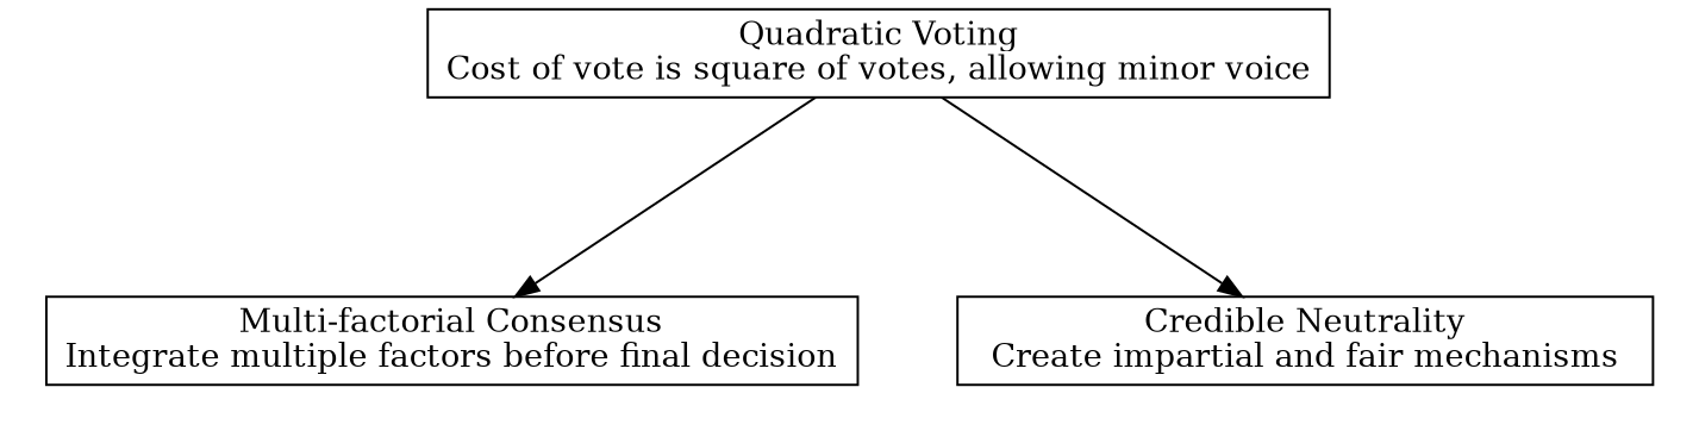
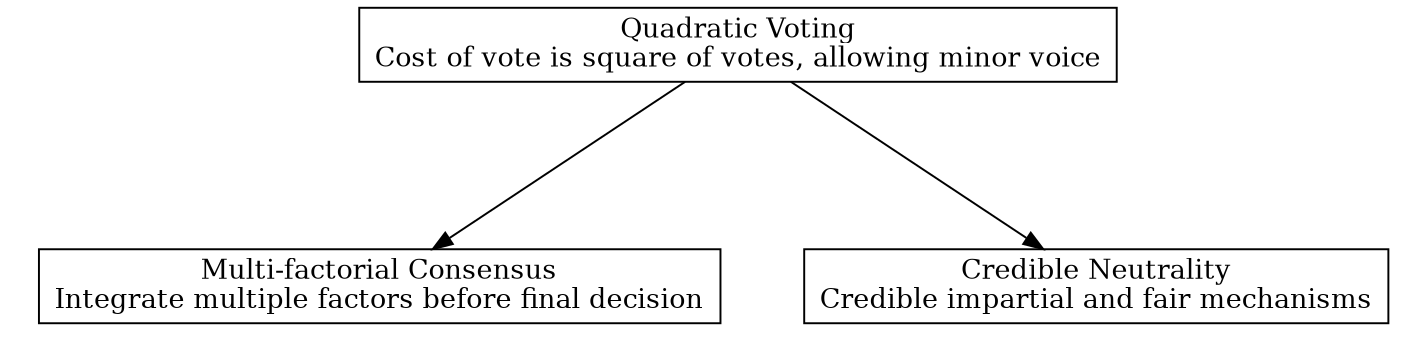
  digraph {
    nodesep=0.6
    rankdir=TB
    ranksep=1.2
    node [shape=box]
-   n1 [label="Credible Neutrality\nCreate impartial and fair mechanisms"]
+   n1 [label="Credible Neutrality\nCredible impartial and fair mechanisms"]
    n2 [label="Multi-factorial Consensus\nIntegrate multiple factors before final decision"]
    n3 [label="Quadratic Voting\nCost of vote is square of votes, allowing minor voice"]
    subgraph cluster_1 {
      rank=min
      style=invis
      n1
      n2
    }
    n3 -> n1
    n3 -> n2
  }
